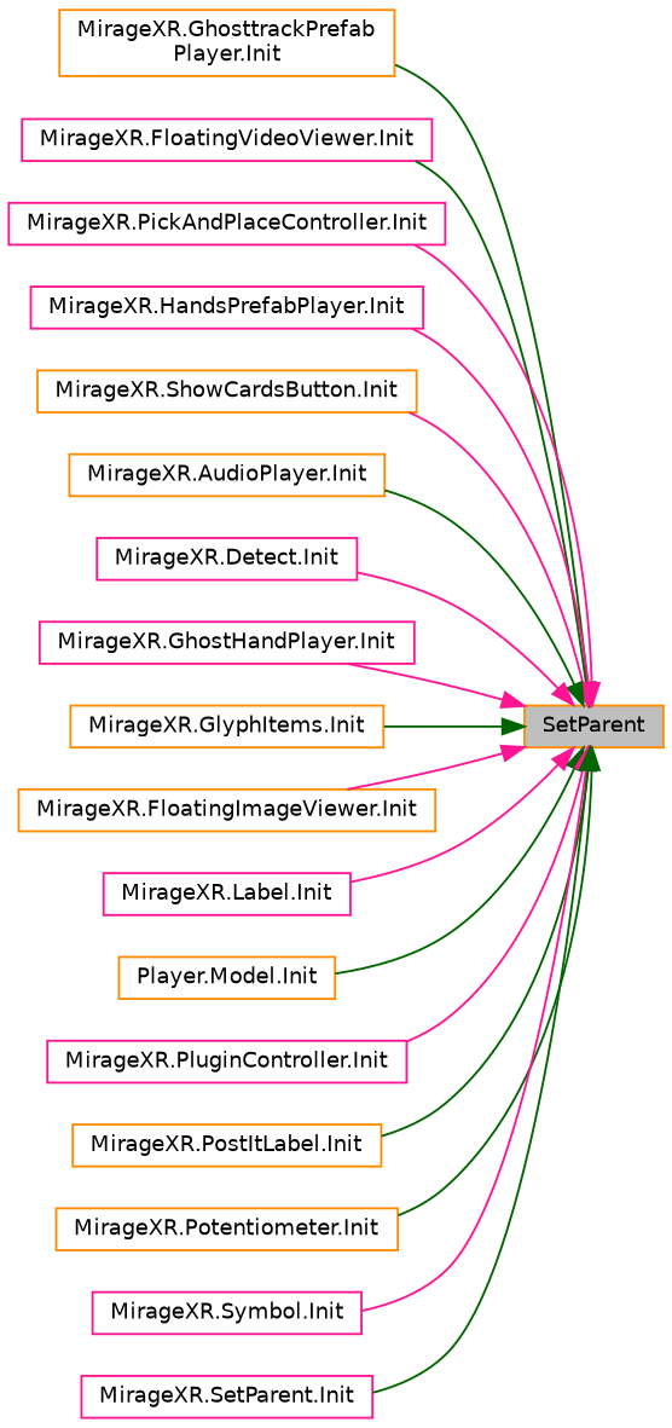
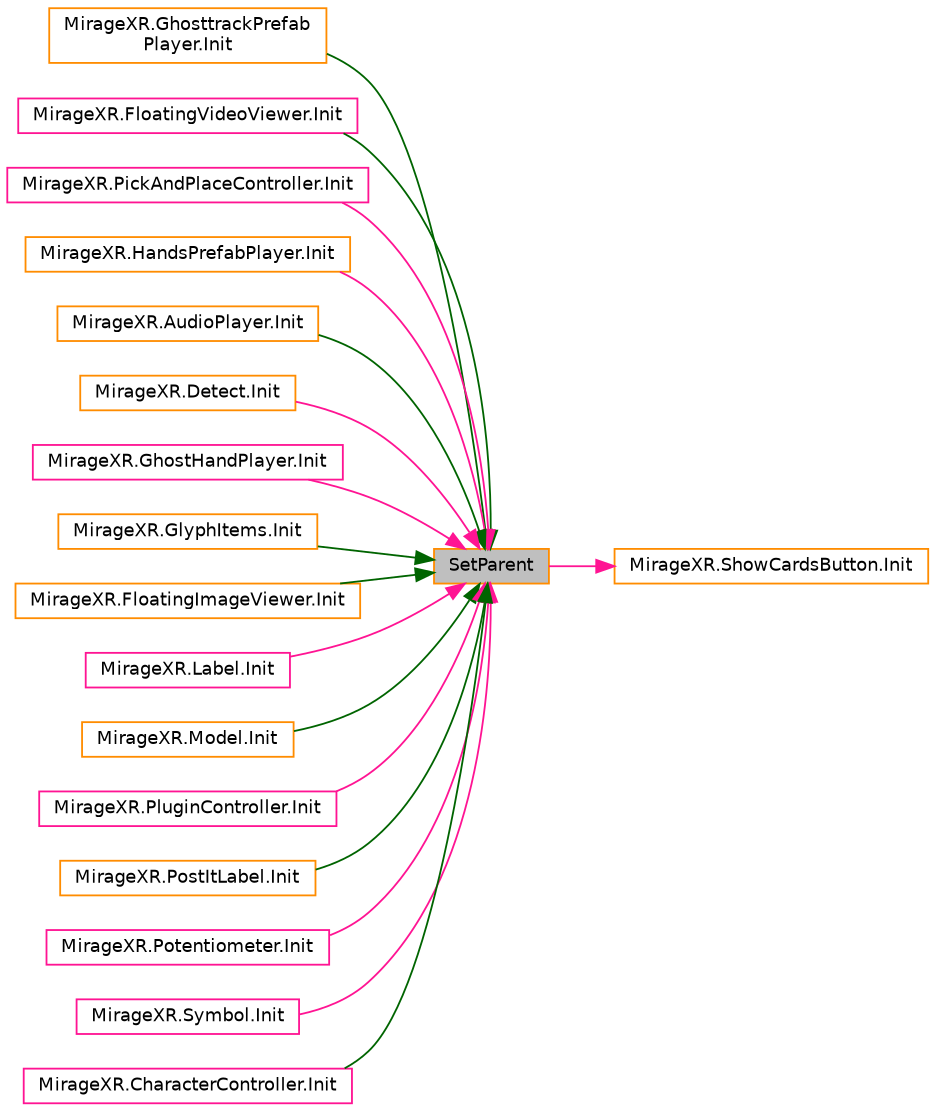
  digraph {
    rankdir=RL
    node [color=darkorange fillcolor=white fontname=Helvetica fontsize=10 shape=record style=filled]
    edge [color=darkgreen dir=back fontname=Helvetica fontsize=10 labelfontname=Helvetica labelfontsize=10 style=solid]
    n1 [fillcolor=grey75 fontcolor=black height=0.2 label=SetParent width=0.4]
    n2 [height=0.2 label="MirageXR.GhosttrackPrefab\lPlayer.Init" width=0.4]
    n3 [color=deeppink height=0.2 label="MirageXR.FloatingVideoViewer.Init" width=0.4]
    n4 [color=deeppink height=0.2 label="MirageXR.PickAndPlaceController.Init" width=0.4]
-   n5 [color=deeppink height=0.2 label="MirageXR.HandsPrefabPlayer.Init" width=0.4]
+   n5 [height=0.2 label="MirageXR.HandsPrefabPlayer.Init" width=0.4]
    n6 [height=0.2 label="MirageXR.ShowCardsButton.Init" width=0.4]
    n7 [height=0.2 label="MirageXR.AudioPlayer.Init" width=0.4]
-   n8 [color=deeppink height=0.2 label="MirageXR.Detect.Init" width=0.4]
+   n8 [height=0.2 label="MirageXR.Detect.Init" width=0.4]
    n9 [color=deeppink height=0.2 label="MirageXR.GhostHandPlayer.Init" width=0.4]
    n10 [height=0.2 label="MirageXR.GlyphItems.Init" width=0.4]
    n11 [height=0.2 label="MirageXR.FloatingImageViewer.Init" width=0.4]
    n12 [color=deeppink height=0.2 label="MirageXR.Label.Init" width=0.4]
-   n13 [height=0.2 label="Player.Model.Init" width=0.4]
+   n13 [height=0.2 label="MirageXR.Model.Init" width=0.4]
    n14 [color=deeppink height=0.2 label="MirageXR.PluginController.Init" width=0.4]
    n15 [height=0.2 label="MirageXR.PostItLabel.Init" width=0.4]
-   n16 [height=0.2 label="MirageXR.Potentiometer.Init" width=0.4]
+   n16 [color=deeppink height=0.2 label="MirageXR.Potentiometer.Init" width=0.4]
    n17 [color=deeppink height=0.2 label="MirageXR.Symbol.Init" width=0.4]
-   n18 [color=deeppink height=0.2 label="MirageXR.SetParent.Init" width=0.4]
+   n18 [color=deeppink height=0.2 label="MirageXR.CharacterController.Init" width=0.4]
    n1 -> n2
    n1 -> n3
    n1 -> n4 [color=deeppink]
    n1 -> n5 [color=deeppink]
-   n1 -> n6 [color=deeppink]
+   n6 -> n1 [color=deeppink]
    n1 -> n7
    n1 -> n8 [color=deeppink]
    n1 -> n9 [color=deeppink]
    n1 -> n10
-   n1 -> n11 [color=deeppink]
+   n1 -> n11
    n1 -> n12 [color=deeppink]
    n1 -> n13
    n1 -> n14 [color=deeppink]
    n1 -> n15
-   n1 -> n16
+   n1 -> n16 [color=deeppink]
    n1 -> n17 [color=deeppink]
    n1 -> n18
  }
